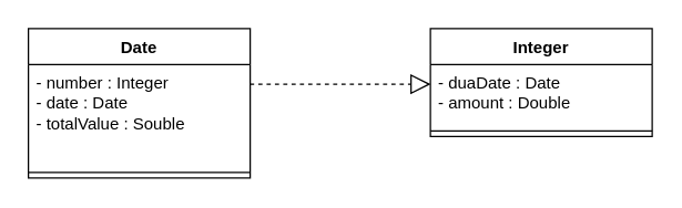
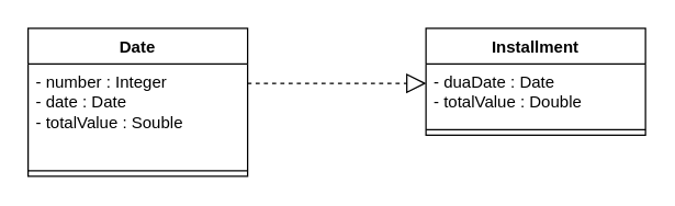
  <mxCell id="0" />
  <mxCell id="1" parent="0" />
  <mxCell id="2" value="Date" style="swimlane;fontStyle=1;align=center;verticalAlign=top;childLayout=stackLayout;horizontal=1;startSize=26;horizontalStack=0;resizeParent=1;resizeParentMax=0;resizeLast=0;collapsible=1;marginBottom=0;whiteSpace=wrap;html=1;" vertex="1" parent="1"><mxGeometry x="20" y="20" width="160" height="108" as="geometry" /></mxCell>
  <mxCell id="3" value="- number : Integer&lt;div&gt;- date : Date&lt;/div&gt;&lt;div&gt;- totalValue : Souble&lt;/div&gt;" style="text;strokeColor=none;fillColor=none;align=left;verticalAlign=top;spacingLeft=4;spacingRight=4;overflow=hidden;rotatable=0;points=[[0,0.5],[1,0.5]];portConstraint=eastwest;whiteSpace=wrap;html=1;" vertex="1" parent="2"><mxGeometry y="26" width="160" height="74" as="geometry" /></mxCell>
  <mxCell id="4" value="" style="line;strokeWidth=1;fillColor=none;align=left;verticalAlign=middle;spacingTop=-1;spacingLeft=3;spacingRight=3;rotatable=0;labelPosition=right;points=[];portConstraint=eastwest;strokeColor=inherit;" vertex="1" parent="2"><mxGeometry y="100" width="160" height="8" as="geometry" /></mxCell>
- <mxCell id="5" value="Integer" style="swimlane;fontStyle=1;align=center;verticalAlign=top;childLayout=stackLayout;horizontal=1;startSize=26;horizontalStack=0;resizeParent=1;resizeParentMax=0;resizeLast=0;collapsible=1;marginBottom=0;whiteSpace=wrap;html=1;" vertex="1" parent="1"><mxGeometry x="310" y="20" width="160" height="78" as="geometry" /></mxCell>
- <mxCell id="6" value="- duaDate : Date&lt;div&gt;- amount : Double&lt;/div&gt;" style="text;strokeColor=none;fillColor=none;align=left;verticalAlign=top;spacingLeft=4;spacingRight=4;overflow=hidden;rotatable=0;points=[[0,0.5],[1,0.5]];portConstraint=eastwest;whiteSpace=wrap;html=1;" vertex="1" parent="5"><mxGeometry y="26" width="160" height="44" as="geometry" /></mxCell>
+ <mxCell id="5" value="Installment" style="swimlane;fontStyle=1;align=center;verticalAlign=top;childLayout=stackLayout;horizontal=1;startSize=26;horizontalStack=0;resizeParent=1;resizeParentMax=0;resizeLast=0;collapsible=1;marginBottom=0;whiteSpace=wrap;html=1;" vertex="1" parent="1"><mxGeometry x="310" y="20" width="160" height="78" as="geometry" /></mxCell>
+ <mxCell id="6" value="- duaDate : Date&lt;div&gt;- totalValue : Double&lt;/div&gt;" style="text;strokeColor=none;fillColor=none;align=left;verticalAlign=top;spacingLeft=4;spacingRight=4;overflow=hidden;rotatable=0;points=[[0,0.5],[1,0.5]];portConstraint=eastwest;whiteSpace=wrap;html=1;" vertex="1" parent="5"><mxGeometry y="26" width="160" height="44" as="geometry" /></mxCell>
  <mxCell id="7" value="" style="line;strokeWidth=1;fillColor=none;align=left;verticalAlign=middle;spacingTop=-1;spacingLeft=3;spacingRight=3;rotatable=0;labelPosition=right;points=[];portConstraint=eastwest;strokeColor=inherit;" vertex="1" parent="5"><mxGeometry y="70" width="160" height="8" as="geometry" /></mxCell>
  <mxCell id="8" value="" style="endArrow=block;dashed=1;endFill=0;endSize=12;html=1;rounded=0;exitX=0.999;exitY=0.191;exitDx=0;exitDy=0;exitPerimeter=0;entryX=0.001;entryY=0.322;entryDx=0;entryDy=0;entryPerimeter=0;" edge="1" parent="1" source="3" target="6"><mxGeometry width="160" relative="1" as="geometry"><mxPoint x="200" y="220" as="sourcePoint" /><mxPoint x="360" y="220" as="targetPoint" /></mxGeometry></mxCell>
